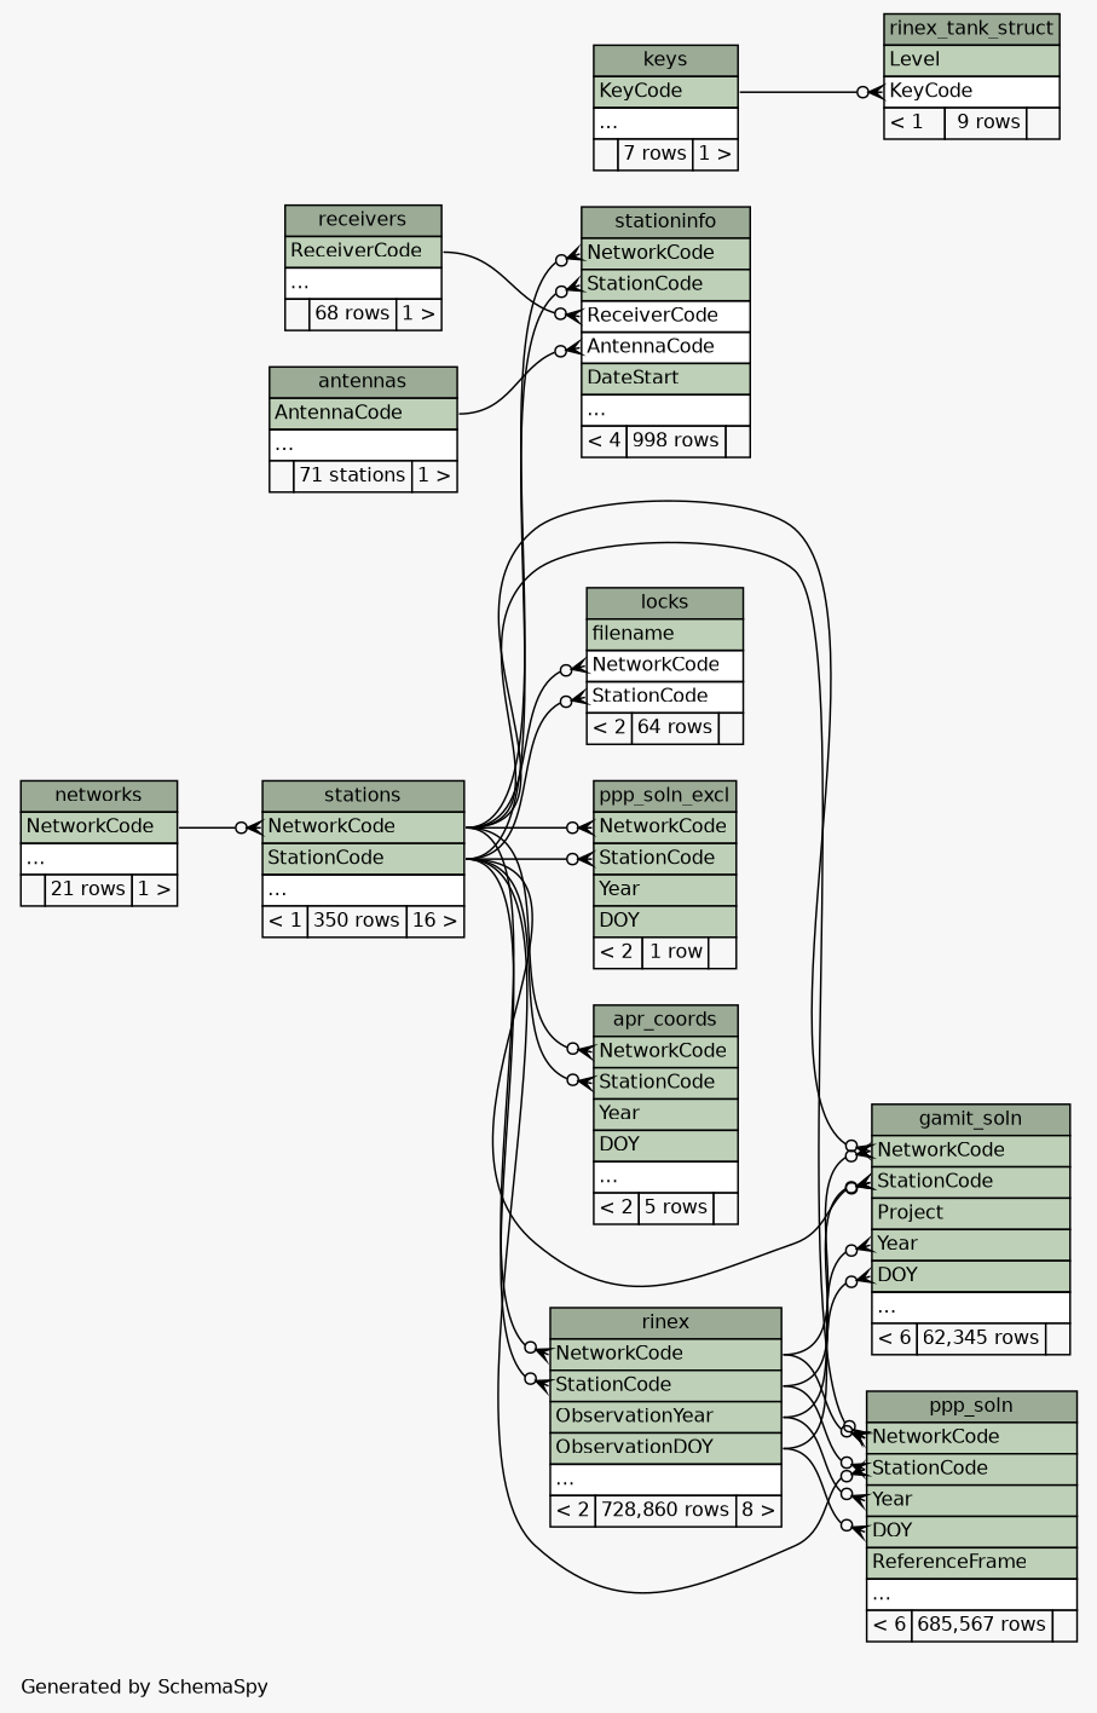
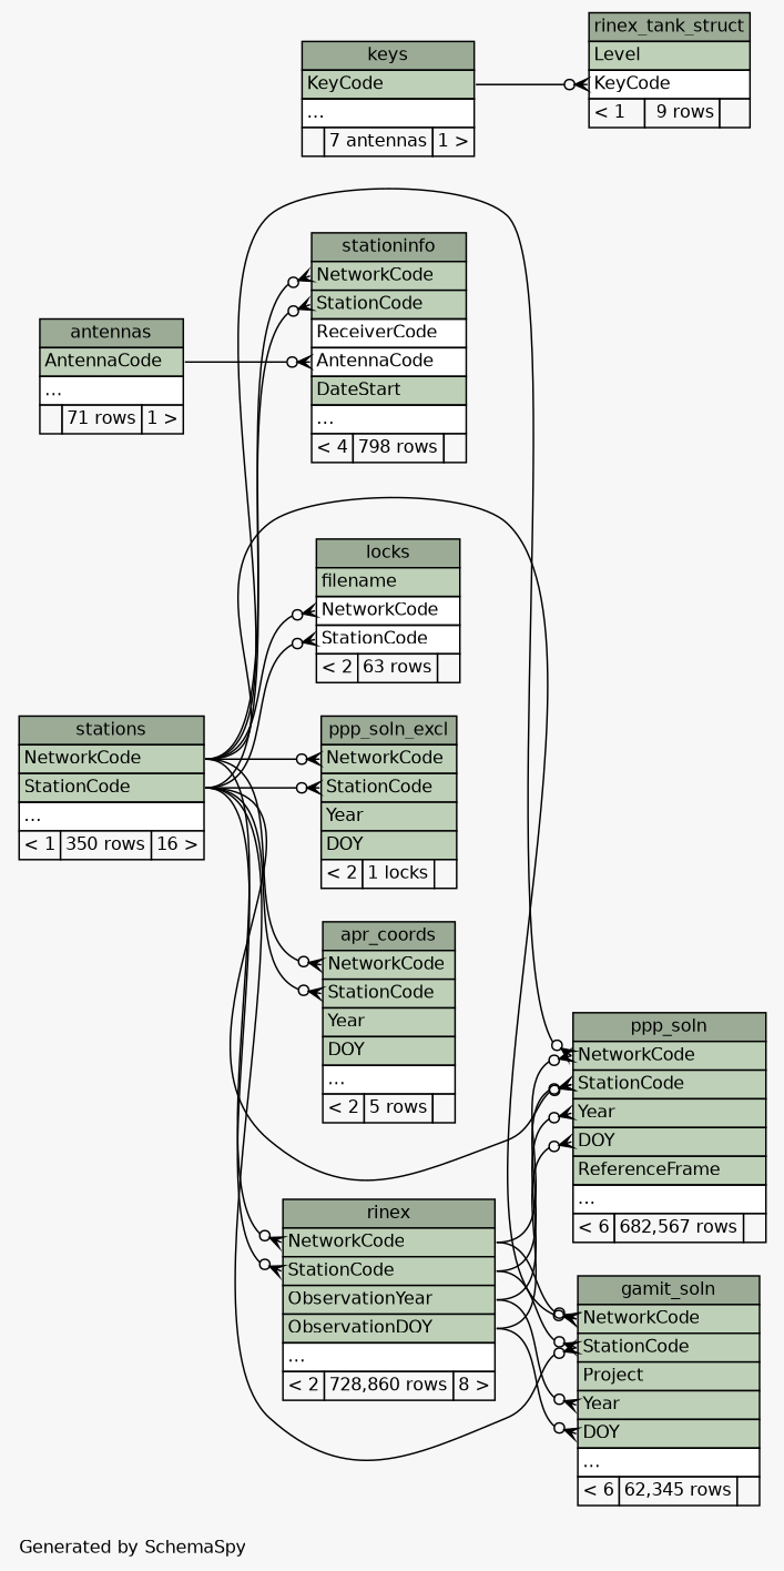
  digraph {
    bgcolor="#f7f7f7"
    fontname=Helvetica
    fontsize=11
    label="\nGenerated by SchemaSpy"
    labeljust=l
    nodesep=0.18
    rankdir=RL
    ranksep=0.46
    node [fontname=Helvetica fontsize=11 shape=plaintext]
    edge [arrowhead=none arrowsize=0.8 arrowtail=crowodot dir=back headport="NetworkCode:e" tailport="NetworkCode:w"]
-   n1 [label=<     <TABLE BORDER="0" CELLBORDER="1" CELLSPACING="0" BGCOLOR="#ffffff">       <TR><TD COLSPAN="3" BGCOLOR="#9bab96" ALIGN="CENTER">antennas</TD></TR>       <TR><TD PORT="AntennaCode" COLSPAN="3" BGCOLOR="#bed1b8" ALIGN="LEFT">AntennaCode</TD></TR>       <TR><TD PORT="elipses" COLSPAN="3" ALIGN="LEFT">...</TD></TR>       <TR><TD ALIGN="LEFT" BGCOLOR="#f7f7f7">  </TD><TD ALIGN="RIGHT" BGCOLOR="#f7f7f7">71 stations</TD><TD ALIGN="RIGHT" BGCOLOR="#f7f7f7">1 &gt;</TD></TR>     </TABLE>>]
+   n1 [label=<     <TABLE BORDER="0" CELLBORDER="1" CELLSPACING="0" BGCOLOR="#ffffff">       <TR><TD COLSPAN="3" BGCOLOR="#9bab96" ALIGN="CENTER">antennas</TD></TR>       <TR><TD PORT="AntennaCode" COLSPAN="3" BGCOLOR="#bed1b8" ALIGN="LEFT">AntennaCode</TD></TR>       <TR><TD PORT="elipses" COLSPAN="3" ALIGN="LEFT">...</TD></TR>       <TR><TD ALIGN="LEFT" BGCOLOR="#f7f7f7">  </TD><TD ALIGN="RIGHT" BGCOLOR="#f7f7f7">71 rows</TD><TD ALIGN="RIGHT" BGCOLOR="#f7f7f7">1 &gt;</TD></TR>     </TABLE>>]
    n2 [label=<     <TABLE BORDER="0" CELLBORDER="1" CELLSPACING="0" BGCOLOR="#ffffff">       <TR><TD COLSPAN="3" BGCOLOR="#9bab96" ALIGN="CENTER">apr_coords</TD></TR>       <TR><TD PORT="NetworkCode" COLSPAN="3" BGCOLOR="#bed1b8" ALIGN="LEFT">NetworkCode</TD></TR>       <TR><TD PORT="StationCode" COLSPAN="3" BGCOLOR="#bed1b8" ALIGN="LEFT">StationCode</TD></TR>       <TR><TD PORT="Year" COLSPAN="3" BGCOLOR="#bed1b8" ALIGN="LEFT">Year</TD></TR>       <TR><TD PORT="DOY" COLSPAN="3" BGCOLOR="#bed1b8" ALIGN="LEFT">DOY</TD></TR>       <TR><TD PORT="elipses" COLSPAN="3" ALIGN="LEFT">...</TD></TR>       <TR><TD ALIGN="LEFT" BGCOLOR="#f7f7f7">&lt; 2</TD><TD ALIGN="RIGHT" BGCOLOR="#f7f7f7">5 rows</TD><TD ALIGN="RIGHT" BGCOLOR="#f7f7f7">  </TD></TR>     </TABLE>>]
    n3 [label=<     <TABLE BORDER="0" CELLBORDER="1" CELLSPACING="0" BGCOLOR="#ffffff">       <TR><TD COLSPAN="3" BGCOLOR="#9bab96" ALIGN="CENTER">stations</TD></TR>       <TR><TD PORT="NetworkCode" COLSPAN="3" BGCOLOR="#bed1b8" ALIGN="LEFT">NetworkCode</TD></TR>       <TR><TD PORT="StationCode" COLSPAN="3" BGCOLOR="#bed1b8" ALIGN="LEFT">StationCode</TD></TR>       <TR><TD PORT="elipses" COLSPAN="3" ALIGN="LEFT">...</TD></TR>       <TR><TD ALIGN="LEFT" BGCOLOR="#f7f7f7">&lt; 1</TD><TD ALIGN="RIGHT" BGCOLOR="#f7f7f7">350 rows</TD><TD ALIGN="RIGHT" BGCOLOR="#f7f7f7">16 &gt;</TD></TR>     </TABLE>>]
-   n4 [label=<     <TABLE BORDER="0" CELLBORDER="1" CELLSPACING="0" BGCOLOR="#ffffff">       <TR><TD COLSPAN="3" BGCOLOR="#9bab96" ALIGN="CENTER">networks</TD></TR>       <TR><TD PORT="NetworkCode" COLSPAN="3" BGCOLOR="#bed1b8" ALIGN="LEFT">NetworkCode</TD></TR>       <TR><TD PORT="elipses" COLSPAN="3" ALIGN="LEFT">...</TD></TR>       <TR><TD ALIGN="LEFT" BGCOLOR="#f7f7f7">  </TD><TD ALIGN="RIGHT" BGCOLOR="#f7f7f7">21 rows</TD><TD ALIGN="RIGHT" BGCOLOR="#f7f7f7">1 &gt;</TD></TR>     </TABLE>>]
    n5 [label=<     <TABLE BORDER="0" CELLBORDER="1" CELLSPACING="0" BGCOLOR="#ffffff">       <TR><TD COLSPAN="3" BGCOLOR="#9bab96" ALIGN="CENTER">gamit_soln</TD></TR>       <TR><TD PORT="NetworkCode" COLSPAN="3" BGCOLOR="#bed1b8" ALIGN="LEFT">NetworkCode</TD></TR>       <TR><TD PORT="StationCode" COLSPAN="3" BGCOLOR="#bed1b8" ALIGN="LEFT">StationCode</TD></TR>       <TR><TD PORT="Project" COLSPAN="3" BGCOLOR="#bed1b8" ALIGN="LEFT">Project</TD></TR>       <TR><TD PORT="Year" COLSPAN="3" BGCOLOR="#bed1b8" ALIGN="LEFT">Year</TD></TR>       <TR><TD PORT="DOY" COLSPAN="3" BGCOLOR="#bed1b8" ALIGN="LEFT">DOY</TD></TR>       <TR><TD PORT="elipses" COLSPAN="3" ALIGN="LEFT">...</TD></TR>       <TR><TD ALIGN="LEFT" BGCOLOR="#f7f7f7">&lt; 6</TD><TD ALIGN="RIGHT" BGCOLOR="#f7f7f7">62,345 rows</TD><TD ALIGN="RIGHT" BGCOLOR="#f7f7f7">  </TD></TR>     </TABLE>>]
    n6 [label=<     <TABLE BORDER="0" CELLBORDER="1" CELLSPACING="0" BGCOLOR="#ffffff">       <TR><TD COLSPAN="3" BGCOLOR="#9bab96" ALIGN="CENTER">rinex</TD></TR>       <TR><TD PORT="NetworkCode" COLSPAN="3" BGCOLOR="#bed1b8" ALIGN="LEFT">NetworkCode</TD></TR>       <TR><TD PORT="StationCode" COLSPAN="3" BGCOLOR="#bed1b8" ALIGN="LEFT">StationCode</TD></TR>       <TR><TD PORT="ObservationYear" COLSPAN="3" BGCOLOR="#bed1b8" ALIGN="LEFT">ObservationYear</TD></TR>       <TR><TD PORT="ObservationDOY" COLSPAN="3" BGCOLOR="#bed1b8" ALIGN="LEFT">ObservationDOY</TD></TR>       <TR><TD PORT="elipses" COLSPAN="3" ALIGN="LEFT">...</TD></TR>       <TR><TD ALIGN="LEFT" BGCOLOR="#f7f7f7">&lt; 2</TD><TD ALIGN="RIGHT" BGCOLOR="#f7f7f7">728,860 rows</TD><TD ALIGN="RIGHT" BGCOLOR="#f7f7f7">8 &gt;</TD></TR>     </TABLE>>]
-   n7 [label=<     <TABLE BORDER="0" CELLBORDER="1" CELLSPACING="0" BGCOLOR="#ffffff">       <TR><TD COLSPAN="3" BGCOLOR="#9bab96" ALIGN="CENTER">keys</TD></TR>       <TR><TD PORT="KeyCode" COLSPAN="3" BGCOLOR="#bed1b8" ALIGN="LEFT">KeyCode</TD></TR>       <TR><TD PORT="elipses" COLSPAN="3" ALIGN="LEFT">...</TD></TR>       <TR><TD ALIGN="LEFT" BGCOLOR="#f7f7f7">  </TD><TD ALIGN="RIGHT" BGCOLOR="#f7f7f7">7 rows</TD><TD ALIGN="RIGHT" BGCOLOR="#f7f7f7">1 &gt;</TD></TR>     </TABLE>>]
-   n8 [label=<     <TABLE BORDER="0" CELLBORDER="1" CELLSPACING="0" BGCOLOR="#ffffff">       <TR><TD COLSPAN="3" BGCOLOR="#9bab96" ALIGN="CENTER">locks</TD></TR>       <TR><TD PORT="filename" COLSPAN="3" BGCOLOR="#bed1b8" ALIGN="LEFT">filename</TD></TR>       <TR><TD PORT="NetworkCode" COLSPAN="3" ALIGN="LEFT">NetworkCode</TD></TR>       <TR><TD PORT="StationCode" COLSPAN="3" ALIGN="LEFT">StationCode</TD></TR>       <TR><TD ALIGN="LEFT" BGCOLOR="#f7f7f7">&lt; 2</TD><TD ALIGN="RIGHT" BGCOLOR="#f7f7f7">64 rows</TD><TD ALIGN="RIGHT" BGCOLOR="#f7f7f7">  </TD></TR>     </TABLE>>]
-   n9 [label=<     <TABLE BORDER="0" CELLBORDER="1" CELLSPACING="0" BGCOLOR="#ffffff">       <TR><TD COLSPAN="3" BGCOLOR="#9bab96" ALIGN="CENTER">ppp_soln</TD></TR>       <TR><TD PORT="NetworkCode" COLSPAN="3" BGCOLOR="#bed1b8" ALIGN="LEFT">NetworkCode</TD></TR>       <TR><TD PORT="StationCode" COLSPAN="3" BGCOLOR="#bed1b8" ALIGN="LEFT">StationCode</TD></TR>       <TR><TD PORT="Year" COLSPAN="3" BGCOLOR="#bed1b8" ALIGN="LEFT">Year</TD></TR>       <TR><TD PORT="DOY" COLSPAN="3" BGCOLOR="#bed1b8" ALIGN="LEFT">DOY</TD></TR>       <TR><TD PORT="ReferenceFrame" COLSPAN="3" BGCOLOR="#bed1b8" ALIGN="LEFT">ReferenceFrame</TD></TR>       <TR><TD PORT="elipses" COLSPAN="3" ALIGN="LEFT">...</TD></TR>       <TR><TD ALIGN="LEFT" BGCOLOR="#f7f7f7">&lt; 6</TD><TD ALIGN="RIGHT" BGCOLOR="#f7f7f7">685,567 rows</TD><TD ALIGN="RIGHT" BGCOLOR="#f7f7f7">  </TD></TR>     </TABLE>>]
-   n10 [label=<     <TABLE BORDER="0" CELLBORDER="1" CELLSPACING="0" BGCOLOR="#ffffff">       <TR><TD COLSPAN="3" BGCOLOR="#9bab96" ALIGN="CENTER">ppp_soln_excl</TD></TR>       <TR><TD PORT="NetworkCode" COLSPAN="3" BGCOLOR="#bed1b8" ALIGN="LEFT">NetworkCode</TD></TR>       <TR><TD PORT="StationCode" COLSPAN="3" BGCOLOR="#bed1b8" ALIGN="LEFT">StationCode</TD></TR>       <TR><TD PORT="Year" COLSPAN="3" BGCOLOR="#bed1b8" ALIGN="LEFT">Year</TD></TR>       <TR><TD PORT="DOY" COLSPAN="3" BGCOLOR="#bed1b8" ALIGN="LEFT">DOY</TD></TR>       <TR><TD ALIGN="LEFT" BGCOLOR="#f7f7f7">&lt; 2</TD><TD ALIGN="RIGHT" BGCOLOR="#f7f7f7">1 row</TD><TD ALIGN="RIGHT" BGCOLOR="#f7f7f7">  </TD></TR>     </TABLE>>]
-   n11 [label=<     <TABLE BORDER="0" CELLBORDER="1" CELLSPACING="0" BGCOLOR="#ffffff">       <TR><TD COLSPAN="3" BGCOLOR="#9bab96" ALIGN="CENTER">receivers</TD></TR>       <TR><TD PORT="ReceiverCode" COLSPAN="3" BGCOLOR="#bed1b8" ALIGN="LEFT">ReceiverCode</TD></TR>       <TR><TD PORT="elipses" COLSPAN="3" ALIGN="LEFT">...</TD></TR>       <TR><TD ALIGN="LEFT" BGCOLOR="#f7f7f7">  </TD><TD ALIGN="RIGHT" BGCOLOR="#f7f7f7">68 rows</TD><TD ALIGN="RIGHT" BGCOLOR="#f7f7f7">1 &gt;</TD></TR>     </TABLE>>]
+   n7 [label=<     <TABLE BORDER="0" CELLBORDER="1" CELLSPACING="0" BGCOLOR="#ffffff">       <TR><TD COLSPAN="3" BGCOLOR="#9bab96" ALIGN="CENTER">keys</TD></TR>       <TR><TD PORT="KeyCode" COLSPAN="3" BGCOLOR="#bed1b8" ALIGN="LEFT">KeyCode</TD></TR>       <TR><TD PORT="elipses" COLSPAN="3" ALIGN="LEFT">...</TD></TR>       <TR><TD ALIGN="LEFT" BGCOLOR="#f7f7f7">  </TD><TD ALIGN="RIGHT" BGCOLOR="#f7f7f7">7 antennas</TD><TD ALIGN="RIGHT" BGCOLOR="#f7f7f7">1 &gt;</TD></TR>     </TABLE>>]
+   n8 [label=<     <TABLE BORDER="0" CELLBORDER="1" CELLSPACING="0" BGCOLOR="#ffffff">       <TR><TD COLSPAN="3" BGCOLOR="#9bab96" ALIGN="CENTER">locks</TD></TR>       <TR><TD PORT="filename" COLSPAN="3" BGCOLOR="#bed1b8" ALIGN="LEFT">filename</TD></TR>       <TR><TD PORT="NetworkCode" COLSPAN="3" ALIGN="LEFT">NetworkCode</TD></TR>       <TR><TD PORT="StationCode" COLSPAN="3" ALIGN="LEFT">StationCode</TD></TR>       <TR><TD ALIGN="LEFT" BGCOLOR="#f7f7f7">&lt; 2</TD><TD ALIGN="RIGHT" BGCOLOR="#f7f7f7">63 rows</TD><TD ALIGN="RIGHT" BGCOLOR="#f7f7f7">  </TD></TR>     </TABLE>>]
+   n9 [label=<     <TABLE BORDER="0" CELLBORDER="1" CELLSPACING="0" BGCOLOR="#ffffff">       <TR><TD COLSPAN="3" BGCOLOR="#9bab96" ALIGN="CENTER">ppp_soln</TD></TR>       <TR><TD PORT="NetworkCode" COLSPAN="3" BGCOLOR="#bed1b8" ALIGN="LEFT">NetworkCode</TD></TR>       <TR><TD PORT="StationCode" COLSPAN="3" BGCOLOR="#bed1b8" ALIGN="LEFT">StationCode</TD></TR>       <TR><TD PORT="Year" COLSPAN="3" BGCOLOR="#bed1b8" ALIGN="LEFT">Year</TD></TR>       <TR><TD PORT="DOY" COLSPAN="3" BGCOLOR="#bed1b8" ALIGN="LEFT">DOY</TD></TR>       <TR><TD PORT="ReferenceFrame" COLSPAN="3" BGCOLOR="#bed1b8" ALIGN="LEFT">ReferenceFrame</TD></TR>       <TR><TD PORT="elipses" COLSPAN="3" ALIGN="LEFT">...</TD></TR>       <TR><TD ALIGN="LEFT" BGCOLOR="#f7f7f7">&lt; 6</TD><TD ALIGN="RIGHT" BGCOLOR="#f7f7f7">682,567 rows</TD><TD ALIGN="RIGHT" BGCOLOR="#f7f7f7">  </TD></TR>     </TABLE>>]
+   n10 [label=<     <TABLE BORDER="0" CELLBORDER="1" CELLSPACING="0" BGCOLOR="#ffffff">       <TR><TD COLSPAN="3" BGCOLOR="#9bab96" ALIGN="CENTER">ppp_soln_excl</TD></TR>       <TR><TD PORT="NetworkCode" COLSPAN="3" BGCOLOR="#bed1b8" ALIGN="LEFT">NetworkCode</TD></TR>       <TR><TD PORT="StationCode" COLSPAN="3" BGCOLOR="#bed1b8" ALIGN="LEFT">StationCode</TD></TR>       <TR><TD PORT="Year" COLSPAN="3" BGCOLOR="#bed1b8" ALIGN="LEFT">Year</TD></TR>       <TR><TD PORT="DOY" COLSPAN="3" BGCOLOR="#bed1b8" ALIGN="LEFT">DOY</TD></TR>       <TR><TD ALIGN="LEFT" BGCOLOR="#f7f7f7">&lt; 2</TD><TD ALIGN="RIGHT" BGCOLOR="#f7f7f7">1 locks</TD><TD ALIGN="RIGHT" BGCOLOR="#f7f7f7">  </TD></TR>     </TABLE>>]
    n12 [label=<     <TABLE BORDER="0" CELLBORDER="1" CELLSPACING="0" BGCOLOR="#ffffff">       <TR><TD COLSPAN="3" BGCOLOR="#9bab96" ALIGN="CENTER">rinex_tank_struct</TD></TR>       <TR><TD PORT="Level" COLSPAN="3" BGCOLOR="#bed1b8" ALIGN="LEFT">Level</TD></TR>       <TR><TD PORT="KeyCode" COLSPAN="3" ALIGN="LEFT">KeyCode</TD></TR>       <TR><TD ALIGN="LEFT" BGCOLOR="#f7f7f7">&lt; 1</TD><TD ALIGN="RIGHT" BGCOLOR="#f7f7f7">9 rows</TD><TD ALIGN="RIGHT" BGCOLOR="#f7f7f7">  </TD></TR>     </TABLE>>]
-   n13 [label=<     <TABLE BORDER="0" CELLBORDER="1" CELLSPACING="0" BGCOLOR="#ffffff">       <TR><TD COLSPAN="3" BGCOLOR="#9bab96" ALIGN="CENTER">stationinfo</TD></TR>       <TR><TD PORT="NetworkCode" COLSPAN="3" BGCOLOR="#bed1b8" ALIGN="LEFT">NetworkCode</TD></TR>       <TR><TD PORT="StationCode" COLSPAN="3" BGCOLOR="#bed1b8" ALIGN="LEFT">StationCode</TD></TR>       <TR><TD PORT="ReceiverCode" COLSPAN="3" ALIGN="LEFT">ReceiverCode</TD></TR>       <TR><TD PORT="AntennaCode" COLSPAN="3" ALIGN="LEFT">AntennaCode</TD></TR>       <TR><TD PORT="DateStart" COLSPAN="3" BGCOLOR="#bed1b8" ALIGN="LEFT">DateStart</TD></TR>       <TR><TD PORT="elipses" COLSPAN="3" ALIGN="LEFT">...</TD></TR>       <TR><TD ALIGN="LEFT" BGCOLOR="#f7f7f7">&lt; 4</TD><TD ALIGN="RIGHT" BGCOLOR="#f7f7f7">998 rows</TD><TD ALIGN="RIGHT" BGCOLOR="#f7f7f7">  </TD></TR>     </TABLE>>]
+   n13 [label=<     <TABLE BORDER="0" CELLBORDER="1" CELLSPACING="0" BGCOLOR="#ffffff">       <TR><TD COLSPAN="3" BGCOLOR="#9bab96" ALIGN="CENTER">stationinfo</TD></TR>       <TR><TD PORT="NetworkCode" COLSPAN="3" BGCOLOR="#bed1b8" ALIGN="LEFT">NetworkCode</TD></TR>       <TR><TD PORT="StationCode" COLSPAN="3" BGCOLOR="#bed1b8" ALIGN="LEFT">StationCode</TD></TR>       <TR><TD PORT="ReceiverCode" COLSPAN="3" ALIGN="LEFT">ReceiverCode</TD></TR>       <TR><TD PORT="AntennaCode" COLSPAN="3" ALIGN="LEFT">AntennaCode</TD></TR>       <TR><TD PORT="DateStart" COLSPAN="3" BGCOLOR="#bed1b8" ALIGN="LEFT">DateStart</TD></TR>       <TR><TD PORT="elipses" COLSPAN="3" ALIGN="LEFT">...</TD></TR>       <TR><TD ALIGN="LEFT" BGCOLOR="#f7f7f7">&lt; 4</TD><TD ALIGN="RIGHT" BGCOLOR="#f7f7f7">798 rows</TD><TD ALIGN="RIGHT" BGCOLOR="#f7f7f7">  </TD></TR>     </TABLE>>]
    n2 -> n3
    n2 -> n3 [headport="StationCode:e" tailport="StationCode:w"]
-   n3 -> n4
    n5 -> n3
    n5 -> n3 [headport="StationCode:e" tailport="StationCode:w"]
    n5 -> n6 [headport="ObservationDOY:e" tailport="DOY:w"]
    n5 -> n6
    n5 -> n6 [headport="StationCode:e" tailport="StationCode:w"]
    n5 -> n6 [headport="ObservationYear:e" tailport="Year:w"]
    n6 -> n3
    n6 -> n3 [headport="StationCode:e" tailport="StationCode:w"]
    n8 -> n3
    n8 -> n3 [headport="StationCode:e" tailport="StationCode:w"]
    n9 -> n3
    n9 -> n3 [headport="StationCode:e" tailport="StationCode:w"]
    n9 -> n6 [headport="ObservationDOY:e" tailport="DOY:w"]
    n9 -> n6
    n9 -> n6 [headport="StationCode:e" tailport="StationCode:w"]
    n9 -> n6 [headport="ObservationYear:e" tailport="Year:w"]
    n10 -> n3
    n10 -> n3 [headport="StationCode:e" tailport="StationCode:w"]
    n12 -> n7 [headport="KeyCode:e" tailport="KeyCode:w"]
    n13 -> n1 [headport="AntennaCode:e" tailport="AntennaCode:w"]
    n13 -> n3
    n13 -> n3 [headport="StationCode:e" tailport="StationCode:w"]
-   n13 -> n11 [headport="ReceiverCode:e" tailport="ReceiverCode:w"]
  }
